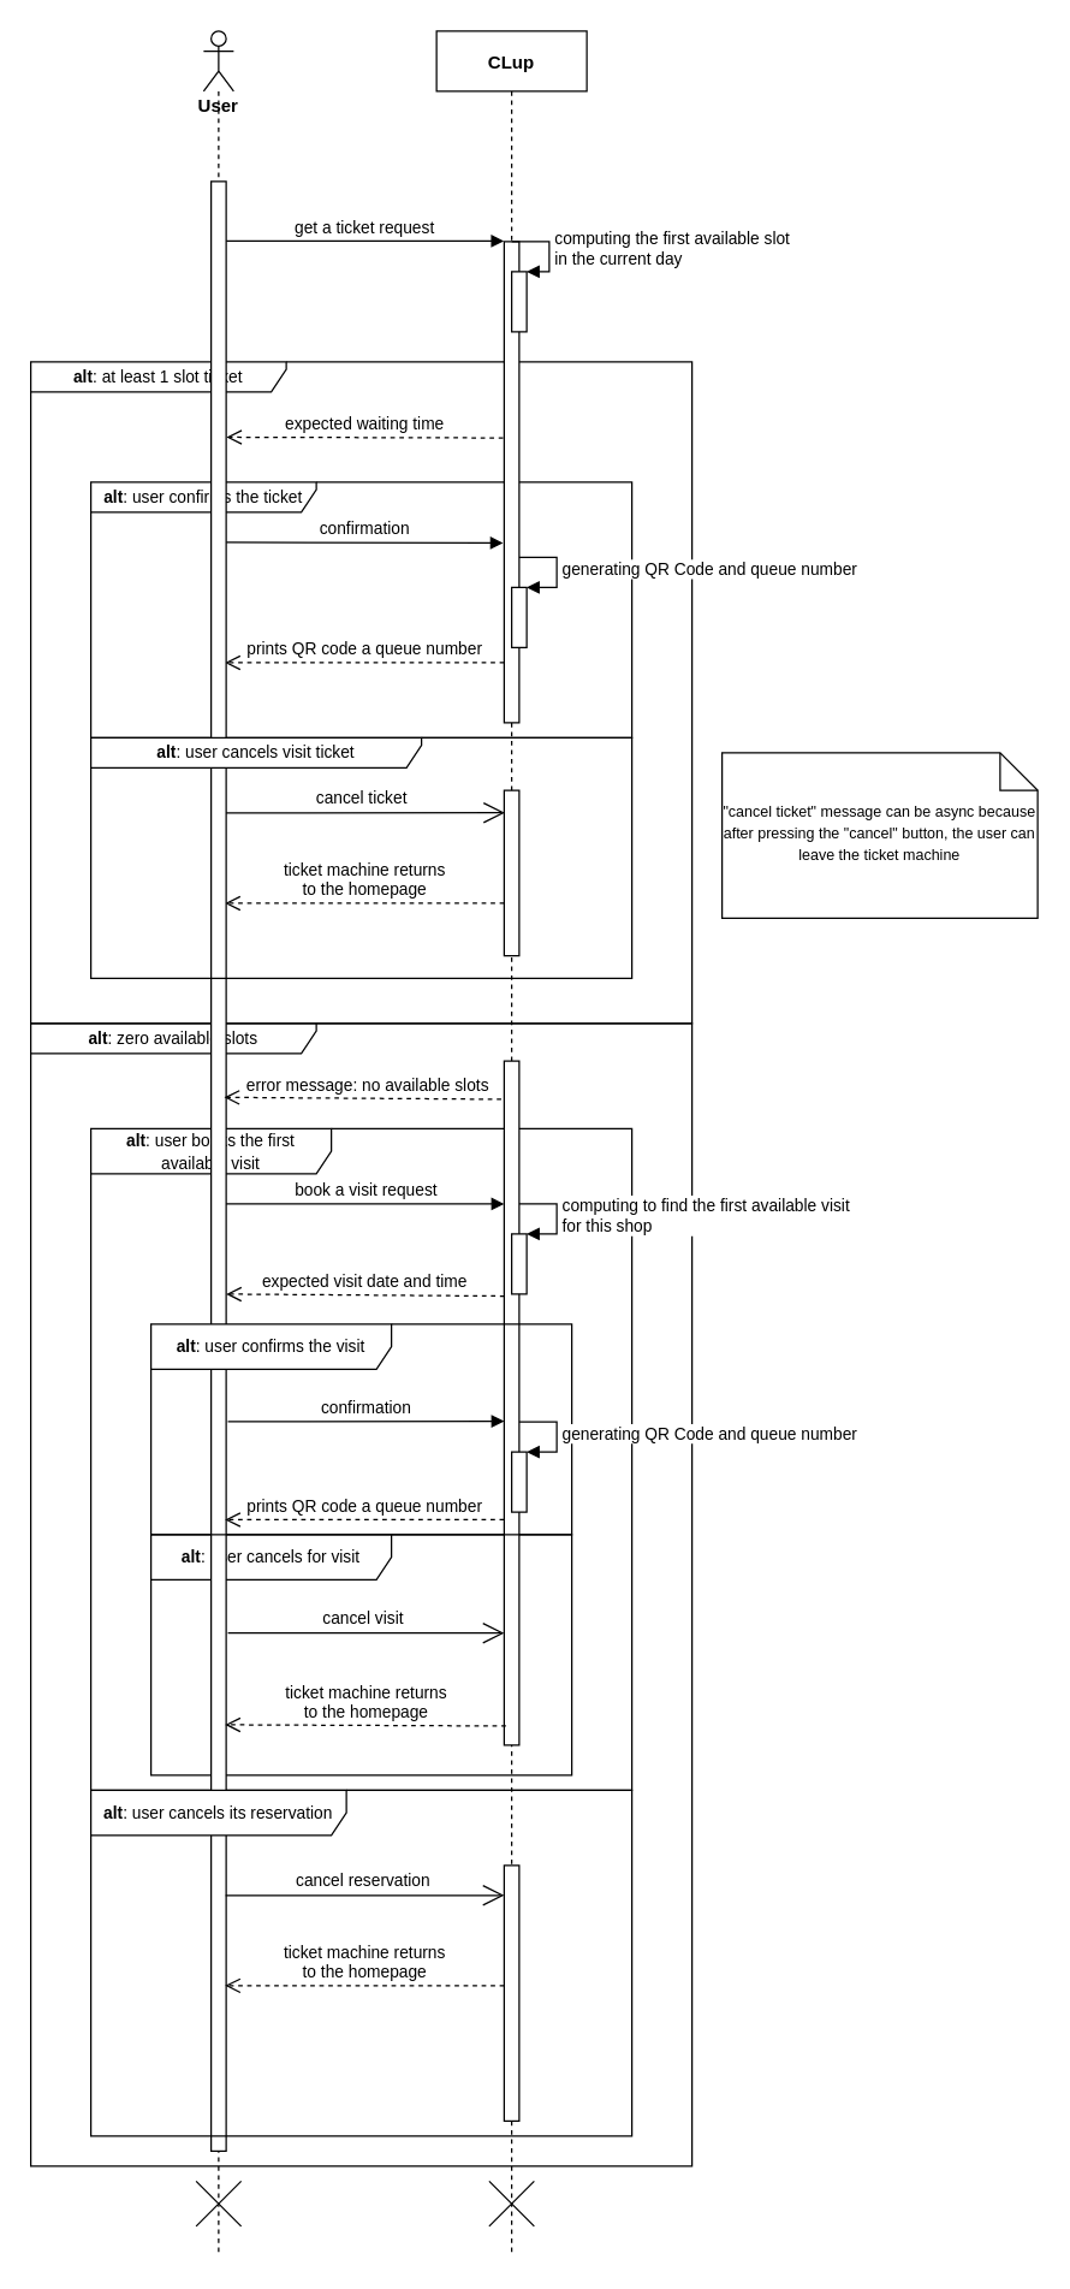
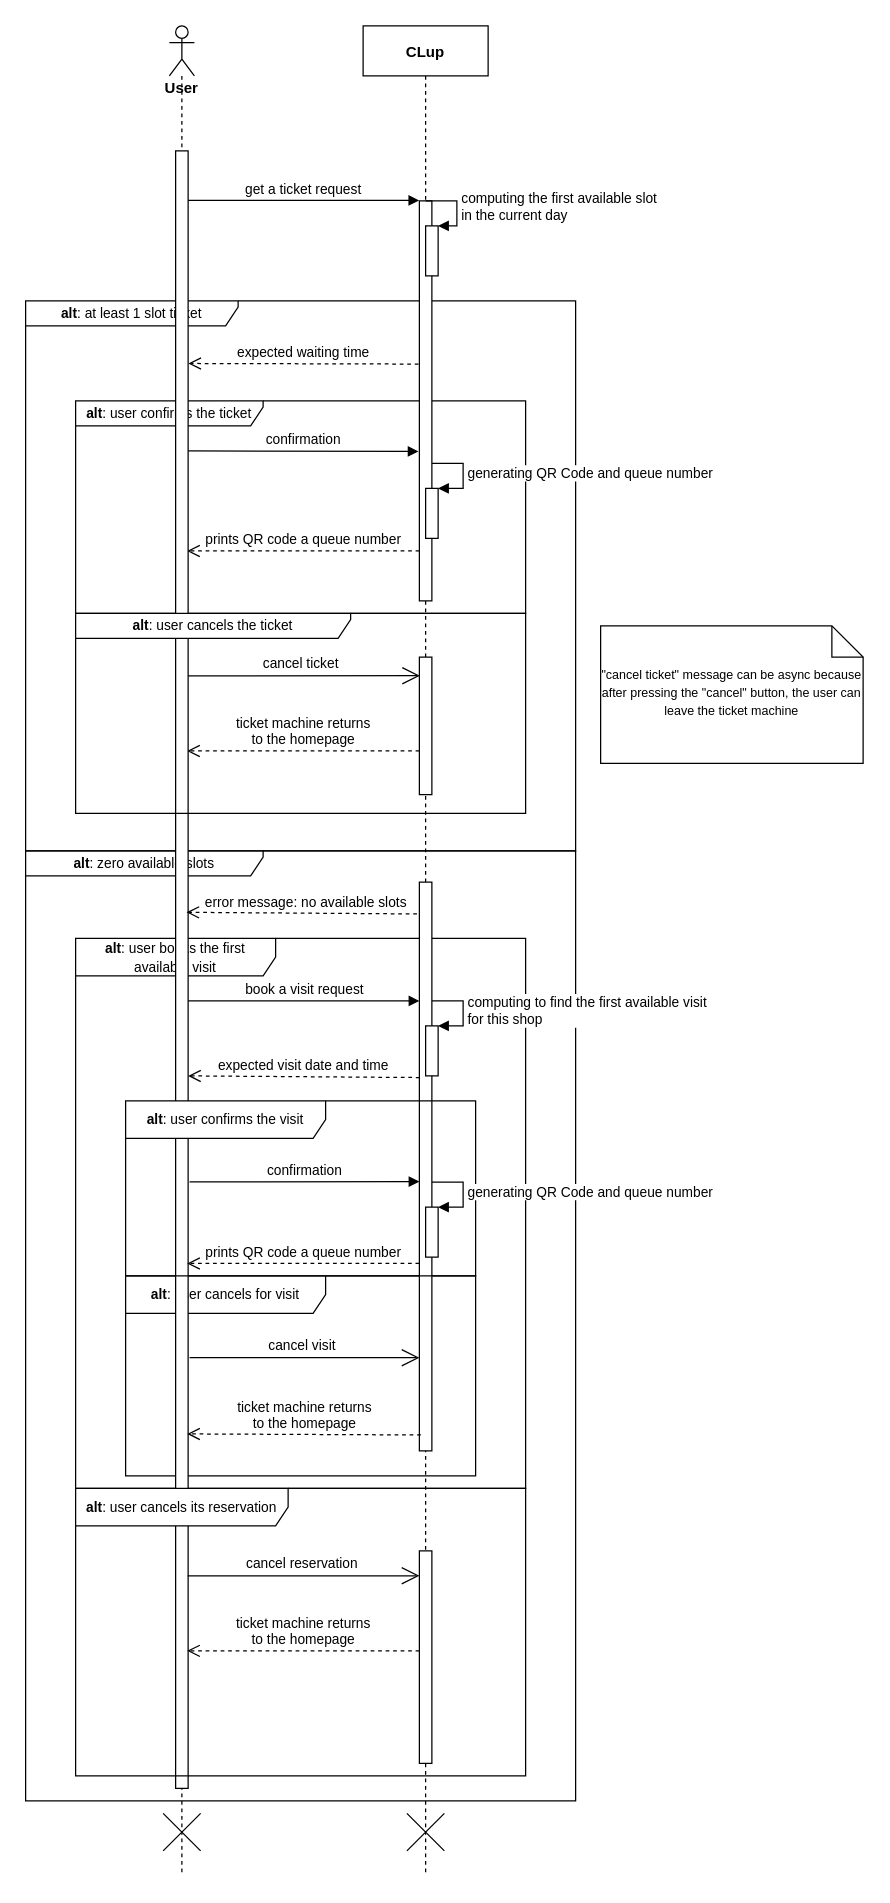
  <mxCell id="0" />
  <mxCell id="1" parent="0" />
  <mxCell id="2" value="&lt;font style=&quot;font-size: 11px&quot;&gt;&lt;b&gt;alt&lt;/b&gt;: zero available slots&lt;/font&gt;" style="shape=umlFrame;whiteSpace=wrap;html=1;width=190;height=20;" parent="1" vertex="1"><mxGeometry x="20" y="680" width="440" height="760" as="geometry" /></mxCell>
  <mxCell id="3" value="&lt;font style=&quot;font-size: 11px&quot;&gt;&lt;b&gt;alt&lt;/b&gt;: user confirms the ticket&lt;/font&gt;" style="shape=umlFrame;whiteSpace=wrap;html=1;width=150;height=20;" parent="1" vertex="1"><mxGeometry x="60" y="320" width="360" height="170" as="geometry" /></mxCell>
  <mxCell id="4" value="&lt;font style=&quot;font-size: 11px&quot;&gt;&lt;b&gt;alt&lt;/b&gt;: at least 1 slot ticket&lt;/font&gt;" style="shape=umlFrame;whiteSpace=wrap;html=1;width=170;height=20;fillColor=none;" parent="1" vertex="1"><mxGeometry x="20" y="240" width="440" height="440" as="geometry" /></mxCell>
  <mxCell id="5" value="&lt;font style=&quot;font-size: 11px&quot;&gt;&lt;b&gt;alt&lt;/b&gt;: user books the first available visit&lt;/font&gt;" style="shape=umlFrame;whiteSpace=wrap;html=1;width=160;height=30;" vertex="1" parent="1"><mxGeometry x="60" y="750" width="360" height="440" as="geometry" /></mxCell>
  <mxCell id="6" value="&lt;font style=&quot;font-size: 11px&quot;&gt;&lt;b&gt;alt&lt;/b&gt;: user cancels for visit&lt;/font&gt;" style="shape=umlFrame;whiteSpace=wrap;html=1;width=160;height=30;" vertex="1" parent="1"><mxGeometry x="100" y="1020" width="280" height="160" as="geometry" /></mxCell>
  <mxCell id="7" value="CLup" style="shape=umlLifeline;perimeter=lifelinePerimeter;container=1;collapsible=0;recursiveResize=0;rounded=0;shadow=0;strokeWidth=1;fontStyle=1" parent="1" vertex="1"><mxGeometry x="290" y="20" width="100" height="1480" as="geometry" /></mxCell>
  <mxCell id="8" value="" style="html=1;points=[];perimeter=orthogonalPerimeter;" parent="7" vertex="1"><mxGeometry x="45" y="140" width="10" height="320" as="geometry" /></mxCell>
  <mxCell id="9" value="" style="html=1;points=[];perimeter=orthogonalPerimeter;" parent="7" vertex="1"><mxGeometry x="45" y="1060" width="10" as="geometry" /></mxCell>
  <mxCell id="10" value="" style="shape=umlDestroy;" parent="7" vertex="1"><mxGeometry x="35" y="1430" width="30" height="30" as="geometry" /></mxCell>
  <mxCell id="11" value="" style="html=1;points=[];perimeter=orthogonalPerimeter;" parent="7" vertex="1"><mxGeometry x="50" y="160" width="10" height="40" as="geometry" /></mxCell>
  <mxCell id="12" value="computing the first available slot&lt;br&gt;in the current day" style="edgeStyle=orthogonalEdgeStyle;html=1;align=left;spacingLeft=2;endArrow=block;rounded=0;entryX=1;entryY=0;" parent="7" target="11" edge="1"><mxGeometry relative="1" as="geometry"><mxPoint x="50" y="140" as="sourcePoint" /><Array as="points"><mxPoint x="75" y="140" /></Array></mxGeometry></mxCell>
  <mxCell id="13" value="generating QR Code and queue number" style="edgeStyle=orthogonalEdgeStyle;html=1;align=left;spacingLeft=2;endArrow=block;rounded=0;entryX=1;entryY=0;" parent="7" target="14" edge="1"><mxGeometry relative="1" as="geometry"><mxPoint x="55" y="350" as="sourcePoint" /><Array as="points"><mxPoint x="80" y="350" /></Array></mxGeometry></mxCell>
  <mxCell id="14" value="" style="html=1;points=[];perimeter=orthogonalPerimeter;" parent="7" vertex="1"><mxGeometry x="50" y="370" width="10" height="40" as="geometry" /></mxCell>
  <mxCell id="15" value="get a ticket request" style="html=1;verticalAlign=bottom;endArrow=block;entryX=-0.014;entryY=-0.001;entryDx=0;entryDy=0;entryPerimeter=0;" parent="1" source="23" target="8" edge="1"><mxGeometry width="80" relative="1" as="geometry"><mxPoint x="170" y="160" as="sourcePoint" /><mxPoint x="310" y="156" as="targetPoint" /></mxGeometry></mxCell>
  <mxCell id="16" value="" style="shape=umlDestroy;" parent="1" vertex="1"><mxGeometry x="130" y="1450" width="30" height="30" as="geometry" /></mxCell>
  <mxCell id="17" value="expected waiting time" style="html=1;verticalAlign=bottom;endArrow=open;dashed=1;endSize=8;strokeColor=#000000;entryX=1.033;entryY=0.405;entryDx=0;entryDy=0;entryPerimeter=0;exitX=-0.071;exitY=0.408;exitDx=0;exitDy=0;exitPerimeter=0;" parent="1" edge="1" source="8"><mxGeometry relative="1" as="geometry"><mxPoint x="300" y="290" as="sourcePoint" /><mxPoint x="150.22" y="290.07" as="targetPoint" /></mxGeometry></mxCell>
  <mxCell id="18" value="confirmation" style="html=1;verticalAlign=bottom;endArrow=block;entryX=-0.071;entryY=0.234;entryDx=0;entryDy=0;entryPerimeter=0;" parent="1" edge="1"><mxGeometry width="80" relative="1" as="geometry"><mxPoint x="150" y="360" as="sourcePoint" /><mxPoint x="334.29" y="360.42" as="targetPoint" /></mxGeometry></mxCell>
  <mxCell id="19" value="prints QR code a queue number" style="html=1;verticalAlign=bottom;endArrow=open;dashed=1;endSize=8;strokeColor=#000000;entryX=1.033;entryY=0.405;entryDx=0;entryDy=0;entryPerimeter=0;" parent="1" edge="1"><mxGeometry relative="1" as="geometry"><mxPoint x="335" y="440" as="sourcePoint" /><mxPoint x="149.22" y="440.07" as="targetPoint" /></mxGeometry></mxCell>
  <mxCell id="20" value="" style="html=1;points=[];perimeter=orthogonalPerimeter;" vertex="1" parent="1"><mxGeometry x="335" y="525" width="10" height="110" as="geometry" /></mxCell>
  <mxCell id="21" value="ticket machine returns &lt;br&gt;to the homepage" style="html=1;verticalAlign=bottom;endArrow=open;dashed=1;endSize=8;strokeColor=#000000;entryX=1.033;entryY=0.405;entryDx=0;entryDy=0;entryPerimeter=0;" edge="1" parent="1"><mxGeometry relative="1" as="geometry"><mxPoint x="335" y="600" as="sourcePoint" /><mxPoint x="149.22" y="600.07" as="targetPoint" /></mxGeometry></mxCell>
  <mxCell id="22" value="&lt;b&gt;User&lt;/b&gt;" style="shape=umlLifeline;participant=umlActor;perimeter=lifelinePerimeter;whiteSpace=wrap;html=1;container=1;collapsible=0;recursiveResize=0;verticalAlign=top;spacingTop=36;outlineConnect=0;size=40;" parent="1" vertex="1"><mxGeometry x="135" y="20" width="20" height="1480" as="geometry" /></mxCell>
  <mxCell id="23" value="" style="html=1;points=[];perimeter=orthogonalPerimeter;" parent="22" vertex="1"><mxGeometry x="5" y="100" width="10" height="1310" as="geometry" /></mxCell>
  <mxCell id="24" value="" style="endArrow=open;endFill=1;endSize=12;html=1;entryX=0.043;entryY=0.135;entryDx=0;entryDy=0;entryPerimeter=0;" edge="1" parent="1" target="20"><mxGeometry width="160" relative="1" as="geometry"><mxPoint x="150" y="540" as="sourcePoint" /><mxPoint x="310" y="540" as="targetPoint" /></mxGeometry></mxCell>
  <mxCell id="25" value="cancel ticket" style="edgeLabel;html=1;align=center;verticalAlign=middle;resizable=0;points=[];" vertex="1" connectable="0" parent="24"><mxGeometry x="-0.14" y="1" relative="1" as="geometry"><mxPoint x="10" y="-8.94" as="offset" /></mxGeometry></mxCell>
  <mxCell id="26" value="&lt;font style=&quot;font-size: 10px&quot;&gt;&quot;cancel ticket&quot; message can be async because after pressing the &quot;cancel&quot; button, the user can leave the ticket machine&lt;/font&gt;" style="shape=note2;boundedLbl=1;whiteSpace=wrap;html=1;size=25;verticalAlign=top;align=center;" vertex="1" parent="1"><mxGeometry x="480" y="500" width="210" height="110" as="geometry" /></mxCell>
  <mxCell id="27" value="error message: no available slots" style="html=1;verticalAlign=bottom;endArrow=open;dashed=1;endSize=8;strokeColor=#000000;entryX=0.871;entryY=0.465;entryDx=0;entryDy=0;entryPerimeter=0;exitX=-0.071;exitY=0.408;exitDx=0;exitDy=0;exitPerimeter=0;" edge="1" parent="1" target="23"><mxGeometry relative="1" as="geometry"><mxPoint x="339.07" y="730.49" as="sourcePoint" /><mxPoint x="155" y="730" as="targetPoint" /></mxGeometry></mxCell>
  <mxCell id="28" value="book a visit request" style="html=1;verticalAlign=bottom;endArrow=block;" edge="1" parent="1" target="29"><mxGeometry width="80" relative="1" as="geometry"><mxPoint x="150" y="800" as="sourcePoint" /><mxPoint x="335" y="820" as="targetPoint" /></mxGeometry></mxCell>
  <mxCell id="29" value="" style="html=1;points=[];perimeter=orthogonalPerimeter;" vertex="1" parent="1"><mxGeometry x="335" y="705" width="10" height="455" as="geometry" /></mxCell>
  <mxCell id="30" value="expected visit date and time" style="html=1;verticalAlign=bottom;endArrow=open;dashed=1;endSize=8;strokeColor=#000000;exitX=-0.071;exitY=0.408;exitDx=0;exitDy=0;exitPerimeter=0;" edge="1" parent="1"><mxGeometry relative="1" as="geometry"><mxPoint x="335.18" y="861.34" as="sourcePoint" /><mxPoint x="150" y="860" as="targetPoint" /></mxGeometry></mxCell>
  <mxCell id="31" value="&lt;font style=&quot;font-size: 11px&quot;&gt;&lt;b&gt;alt&lt;/b&gt;: user confirms the visit&lt;/font&gt;" style="shape=umlFrame;whiteSpace=wrap;html=1;width=160;height=30;" vertex="1" parent="1"><mxGeometry x="100" y="880" width="280" height="140" as="geometry" /></mxCell>
  <mxCell id="32" value="confirmation" style="html=1;verticalAlign=bottom;endArrow=block;entryX=-0.1;entryY=0.258;entryDx=0;entryDy=0;entryPerimeter=0;" edge="1" parent="1"><mxGeometry width="80" relative="1" as="geometry"><mxPoint x="151.14" y="944.77" as="sourcePoint" /><mxPoint x="335" y="944.58" as="targetPoint" /></mxGeometry></mxCell>
  <mxCell id="33" value="prints QR code a queue number" style="html=1;verticalAlign=bottom;endArrow=open;dashed=1;endSize=8;strokeColor=#000000;entryX=0.176;entryY=0.929;entryDx=0;entryDy=0;entryPerimeter=0;exitX=0.839;exitY=0.929;exitDx=0;exitDy=0;exitPerimeter=0;" edge="1" parent="1" source="31" target="31"><mxGeometry relative="1" as="geometry"><mxPoint x="335" y="979.58" as="sourcePoint" /><mxPoint x="149.22" y="979.65" as="targetPoint" /></mxGeometry></mxCell>
  <mxCell id="34" value="" style="endArrow=open;endFill=1;endSize=12;html=1;exitX=1.117;exitY=0.737;exitDx=0;exitDy=0;exitPerimeter=0;" edge="1" parent="1" source="23" target="29"><mxGeometry width="160" relative="1" as="geometry"><mxPoint x="149.57" y="1059.73" as="sourcePoint" /><mxPoint x="335" y="1059.58" as="targetPoint" /></mxGeometry></mxCell>
  <mxCell id="35" value="cancel visit" style="edgeLabel;html=1;align=center;verticalAlign=middle;resizable=0;points=[];" vertex="1" connectable="0" parent="34"><mxGeometry x="-0.14" y="1" relative="1" as="geometry"><mxPoint x="10.43" y="-8.94" as="offset" /></mxGeometry></mxCell>
  <mxCell id="36" value="ticket machine returns &lt;br&gt;to the homepage" style="html=1;verticalAlign=bottom;endArrow=open;dashed=1;endSize=8;strokeColor=#000000;entryX=0.248;entryY=0.901;entryDx=0;entryDy=0;entryPerimeter=0;exitX=0.117;exitY=0.972;exitDx=0;exitDy=0;exitPerimeter=0;" edge="1" parent="1" source="29" target="5"><mxGeometry relative="1" as="geometry"><mxPoint x="335" y="1100" as="sourcePoint" /><mxPoint x="149.22" y="1100.07" as="targetPoint" /></mxGeometry></mxCell>
  <mxCell id="37" value="&lt;font style=&quot;font-size: 11px&quot;&gt;&lt;b&gt;alt&lt;/b&gt;: user cancels its reservation&lt;/font&gt;" style="shape=umlFrame;whiteSpace=wrap;html=1;width=170;height=30;" vertex="1" parent="1"><mxGeometry x="60" y="1190" width="360" height="230" as="geometry" /></mxCell>
  <mxCell id="38" value="" style="html=1;points=[];perimeter=orthogonalPerimeter;" vertex="1" parent="1"><mxGeometry x="335" y="1240" width="10" height="170" as="geometry" /></mxCell>
  <mxCell id="39" value="" style="endArrow=open;endFill=1;endSize=12;html=1;exitX=0.249;exitY=0.304;exitDx=0;exitDy=0;exitPerimeter=0;" edge="1" parent="1" source="37" target="38"><mxGeometry width="160" relative="1" as="geometry"><mxPoint x="149.57" y="1214.73" as="sourcePoint" /><mxPoint x="335" y="1214.58" as="targetPoint" /></mxGeometry></mxCell>
  <mxCell id="40" value="cancel reservation" style="edgeLabel;html=1;align=center;verticalAlign=middle;resizable=0;points=[];" vertex="1" connectable="0" parent="39"><mxGeometry x="-0.14" y="1" relative="1" as="geometry"><mxPoint x="10.43" y="-8.94" as="offset" /></mxGeometry></mxCell>
  <mxCell id="41" value="ticket machine returns &lt;br&gt;to the homepage" style="html=1;verticalAlign=bottom;endArrow=open;dashed=1;endSize=8;strokeColor=#000000;entryX=0.248;entryY=0.565;entryDx=0;entryDy=0;entryPerimeter=0;" edge="1" parent="1" source="38" target="37"><mxGeometry relative="1" as="geometry"><mxPoint x="335" y="1260" as="sourcePoint" /><mxPoint x="149.22" y="1260.07" as="targetPoint" /></mxGeometry></mxCell>
- <mxCell id="42" value="&lt;font style=&quot;font-size: 11px&quot;&gt;&lt;b&gt;alt&lt;/b&gt;: user cancels visit ticket&lt;/font&gt;" style="shape=umlFrame;whiteSpace=wrap;html=1;width=220;height=20;" parent="1" vertex="1"><mxGeometry x="60" y="490" width="360" height="160" as="geometry" /></mxCell>
+ <mxCell id="42" value="&lt;font style=&quot;font-size: 11px&quot;&gt;&lt;b&gt;alt&lt;/b&gt;: user cancels the ticket&lt;/font&gt;" style="shape=umlFrame;whiteSpace=wrap;html=1;width=220;height=20;" parent="1" vertex="1"><mxGeometry x="60" y="490" width="360" height="160" as="geometry" /></mxCell>
  <mxCell id="43" value="generating QR Code and queue number" style="edgeStyle=orthogonalEdgeStyle;html=1;align=left;spacingLeft=2;endArrow=block;rounded=0;entryX=1;entryY=0;" edge="1" parent="1" target="44"><mxGeometry relative="1" as="geometry"><mxPoint x="345" y="945" as="sourcePoint" /><Array as="points"><mxPoint x="370" y="945" /></Array></mxGeometry></mxCell>
  <mxCell id="44" value="" style="html=1;points=[];perimeter=orthogonalPerimeter;" vertex="1" parent="1"><mxGeometry x="340" y="965" width="10" height="40" as="geometry" /></mxCell>
  <mxCell id="45" value="computing to find the first available visit&lt;br&gt;for this shop" style="edgeStyle=orthogonalEdgeStyle;html=1;align=left;spacingLeft=2;endArrow=block;rounded=0;entryX=1;entryY=0;" edge="1" parent="1" target="46"><mxGeometry relative="1" as="geometry"><mxPoint x="345" y="800" as="sourcePoint" /><Array as="points"><mxPoint x="370" y="800" /></Array></mxGeometry></mxCell>
  <mxCell id="46" value="" style="html=1;points=[];perimeter=orthogonalPerimeter;" vertex="1" parent="1"><mxGeometry x="340" y="820" width="10" height="40" as="geometry" /></mxCell>
